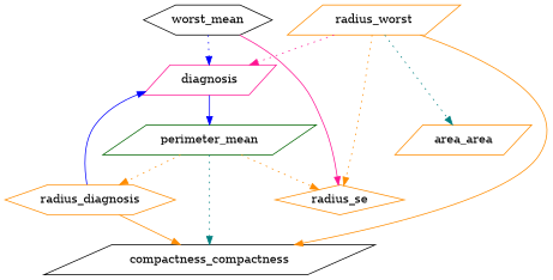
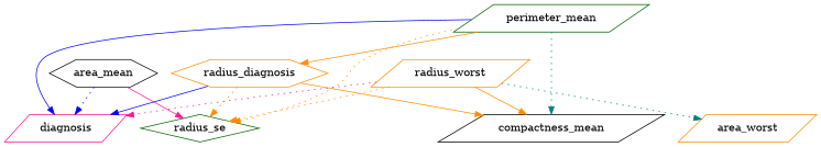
  strict digraph {
    node [color=darkorange shape=parallelogram]
    edge [color=darkorange origin=learned style=dotted]
    diagnosis [color=deeppink]
    perimeter_mean [color=darkgreen]
    n3 [label=radius_diagnosis shape=hexagon]
-   compactness_mean [color=black label=compactness_compactness]
-   radius_se [shape=diamond]
-   area_mean [color=black shape=hexagon label=worst_mean]
+   compactness_mean [color=black]
+   radius_se [color=darkgreen shape=diamond]
+   area_mean [color=black shape=hexagon]
    radius_worst
-   area_worst [label=area_area]
-   diagnosis -> perimeter_mean [color=blue style=solid weight=4.738524784635789]
-   perimeter_mean -> n3 [weight=0.9982478935682932]
+   area_worst
+   perimeter_mean -> diagnosis [color=blue style=solid weight=4.738524784635789]
+   perimeter_mean -> n3 [style=solid weight=0.9982478935682932]
    perimeter_mean -> compactness_mean [color=teal weight=13.324416645328776]
    perimeter_mean -> radius_se [weight=-0.8574026377105302]
    n3 -> diagnosis [color=blue style=solid weight=-6.3005879408926395]
    n3 -> compactness_mean [style=solid weight=-12.91168848561097]
+   n3 -> radius_se [weight=-1.7687012697826494]
    area_mean -> diagnosis [color=blue weight=1.121841147410174]
    area_mean -> radius_se [color=deeppink style=solid weight=2.1790988149107]
    radius_worst -> diagnosis [color=deeppink weight=4.045913908427212]
    radius_worst -> compactness_mean [style=solid weight=2.142754522840833]
    radius_worst -> radius_se [weight=1.494005293537374]
    radius_worst -> area_worst [color=teal weight=0.9645296255536736]
  }
